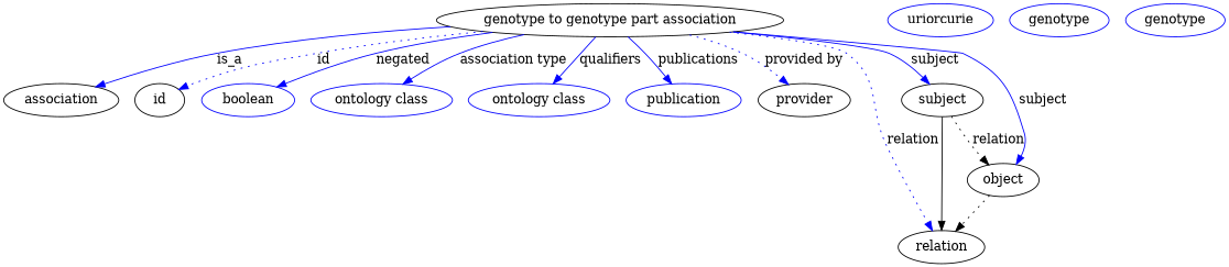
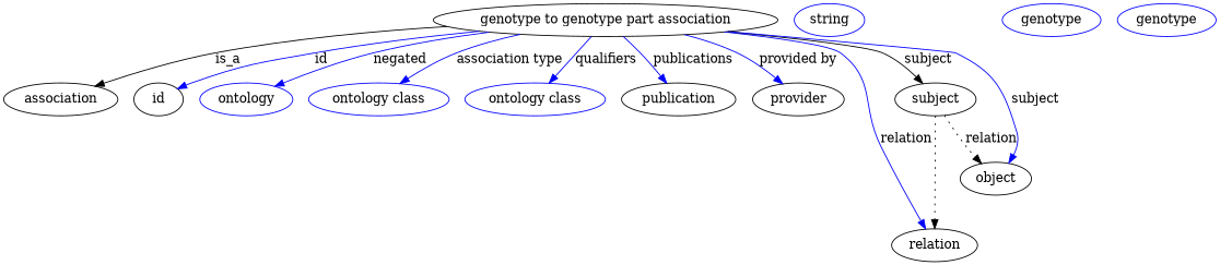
  digraph {
    node [color=blue]
    edge [color=blue style=solid]
    n1 [height=0.5 label="genotype to genotype part association" width=4.008 color=""]
    association [height=0.5 width=1.3902 color=""]
    id [height=0.5 width=0.75 color=""]
-   n4 [height=0.5 label=boolean width=1.0652]
+   n4 [height=0.5 label=ontology width=1.0652]
    n5 [height=0.5 label="ontology class" width=1.7151]
    n6 [height=0.5 label="ontology class" width=1.7151]
-   n7 [height=0.5 label=publication width=1.3902]
+   n7 [color=black height=0.5 label=publication width=1.3902]
    n8 [color=black height=0.5 label=provider width=1.1193]
    relation [height=0.5 width=1.0471 color=""]
    subject [height=0.5 width=0.99297 color=""]
    object [height=0.5 width=0.9027 color=""]
-   n13 [height=0.5 label=uriorcurie width=1.2638]
+   n12 [height=0.5 label=string width=0.84854]
    n14 [height=0.5 label=genotype width=1.1916]
    n15 [height=0.5 label=genotype width=1.1916]
-   n1 -> association [label=is_a style=""]
-   n1 -> id [label=id style=dotted]
+   n1 -> association [label=is_a color="" style=""]
+   n1 -> id [label=id]
    n1 -> n4 [label=negated]
    n1 -> n5 [label="association type"]
    n1 -> n6 [label=qualifiers]
    n1 -> n7 [label=publications]
-   n1 -> n8 [label="provided by" style=dotted]
-   n1 -> relation [label=relation style=dotted]
-   n1 -> subject [label=subject]
+   n1 -> n8 [label="provided by"]
+   n1 -> relation [label=relation]
+   n1 -> subject [color=black label=subject]
    n1 -> object [label=subject]
-   subject -> relation [color=""]
+   subject -> relation [style=dotted color=""]
    subject -> object [label=relation style=dotted color=""]
-   object -> relation [style=dotted color=""]
  }
